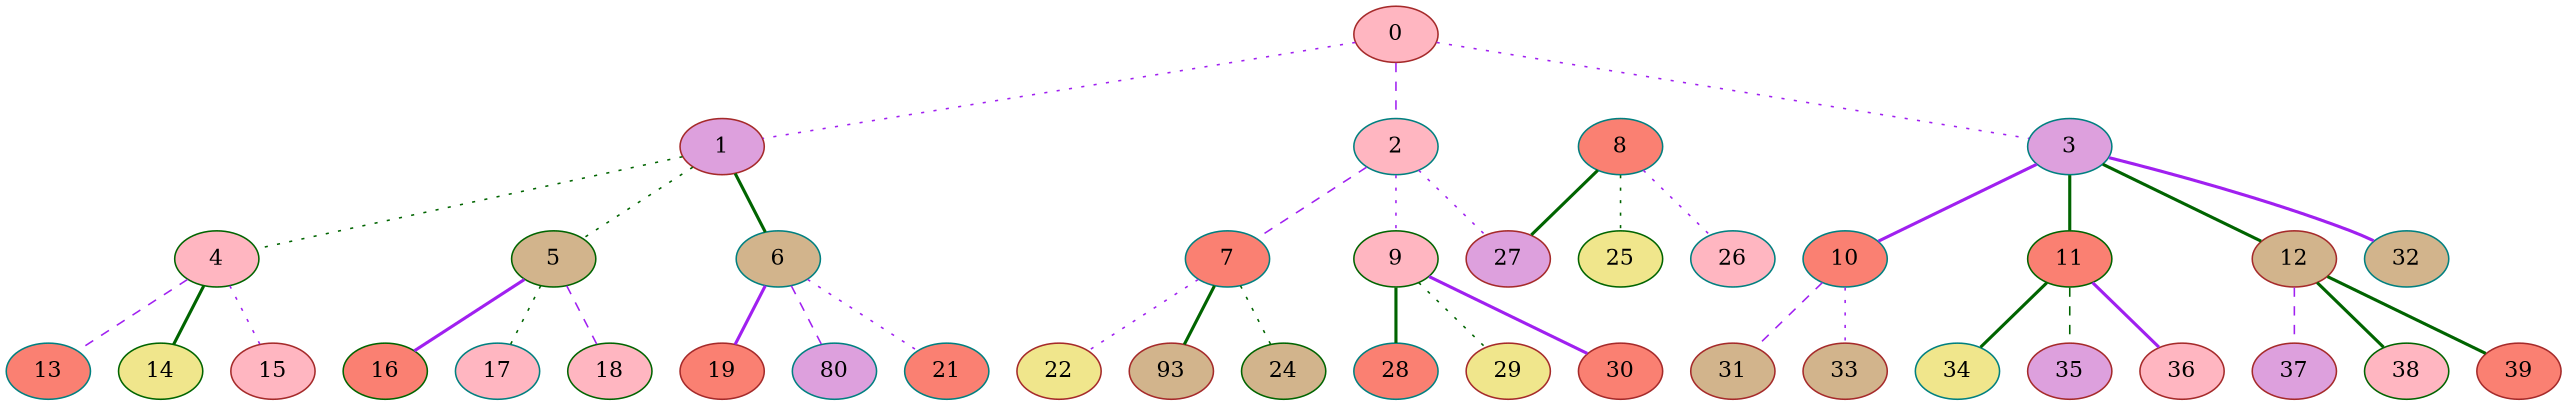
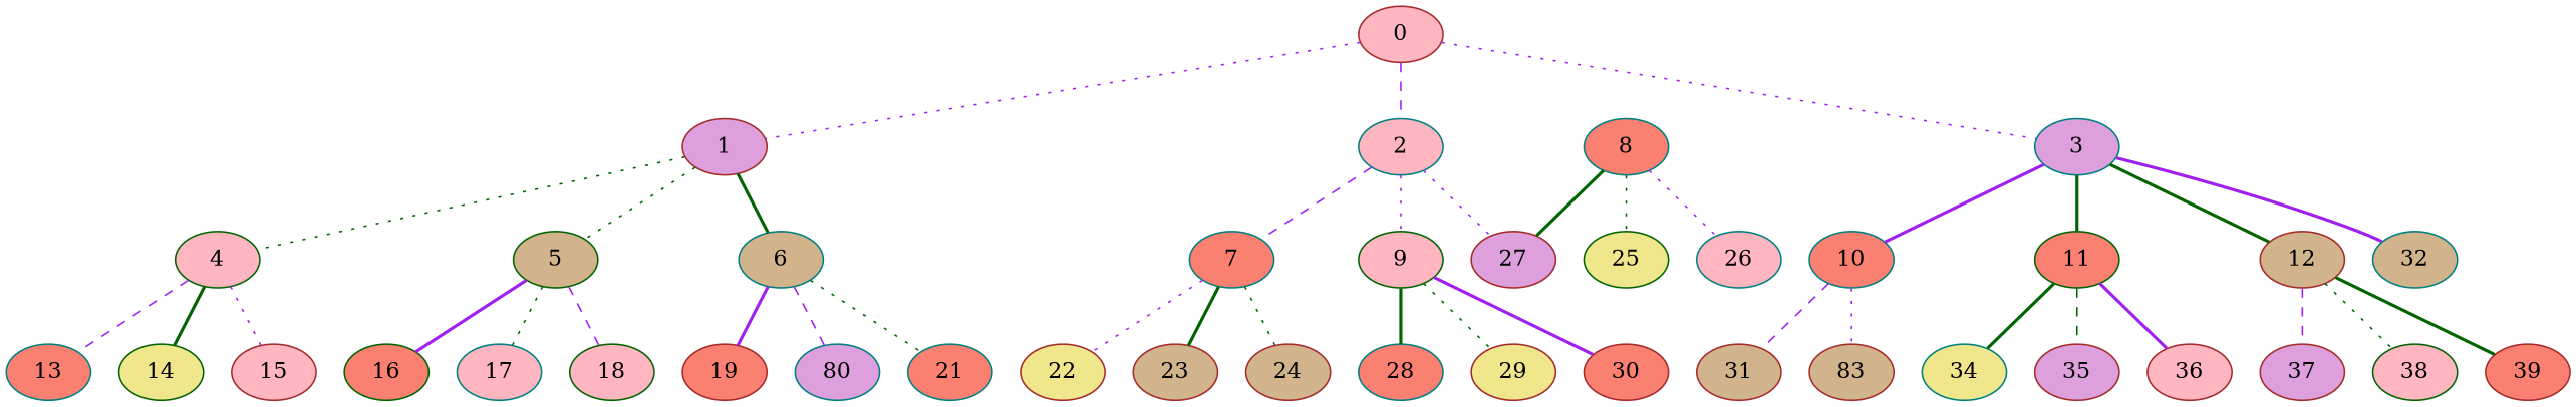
  strict graph {
    node [color=brown fillcolor=salmon style=filled]
    edge [color=purple style=bold]
    1 [fillcolor=plum]
    0 [fillcolor=lightpink]
    2 [color=teal fillcolor=lightpink]
    3 [color=teal fillcolor=plum]
    4 [color=darkgreen fillcolor=lightpink]
    5 [color=darkgreen fillcolor=tan]
    6 [color=teal fillcolor=tan]
    7 [color=teal]
    9 [color=darkgreen fillcolor=lightpink]
    27 [fillcolor=plum]
    10 [color=teal]
    11 [color=darkgreen]
    12 [fillcolor=tan]
    32 [color=teal fillcolor=tan]
    13 [color=teal]
    14 [color=darkgreen fillcolor=khaki]
    15 [fillcolor=lightpink]
    16 [color=darkgreen]
    17 [color=teal fillcolor=lightpink]
    18 [color=darkgreen fillcolor=lightpink]
    19
    n22 [color=teal fillcolor=plum label=80]
    21 [color=teal]
    22 [fillcolor=khaki]
-   23 [fillcolor=tan label=93]
-   24 [color=darkgreen fillcolor=tan]
+   23 [fillcolor=tan]
+   24 [fillcolor=tan]
    8 [color=teal]
    25 [color=darkgreen fillcolor=khaki]
    26 [color=teal fillcolor=lightpink]
    28 [color=teal]
    29 [fillcolor=khaki]
    30
    31 [fillcolor=tan]
-   33 [fillcolor=tan]
+   33 [fillcolor=tan label=83]
    34 [color=teal fillcolor=khaki]
    35 [fillcolor=plum]
    36 [fillcolor=lightpink]
    37 [fillcolor=plum]
    38 [color=darkgreen fillcolor=lightpink]
    39
    1 -- 4 [color=darkgreen style=dotted]
    1 -- 5 [color=darkgreen style=dotted]
    1 -- 6 [color=darkgreen]
    0 -- 1 [style=dotted]
    0 -- 2 [style=dashed]
    0 -- 3 [style=dotted]
    2 -- 7 [style=dashed]
    2 -- 9 [style=dotted]
    2 -- 27 [style=dotted]
    3 -- 10
    3 -- 11 [color=darkgreen]
    3 -- 12 [color=darkgreen]
    3 -- 32
    4 -- 13 [style=dashed]
    4 -- 14 [color=darkgreen]
    4 -- 15 [style=dotted]
    5 -- 16
    5 -- 17 [color=darkgreen style=dotted]
    5 -- 18 [style=dashed]
    6 -- 19
    6 -- n22 [style=dashed]
-   6 -- 21 [style=dotted]
+   6 -- 21 [color=darkgreen style=dotted]
    7 -- 22 [style=dotted]
    7 -- 23 [color=darkgreen]
    7 -- 24 [color=darkgreen style=dotted]
    9 -- 28 [color=darkgreen]
    9 -- 29 [color=darkgreen style=dotted]
    9 -- 30
    10 -- 31 [style=dashed]
    10 -- 33 [style=dotted]
    11 -- 34 [color=darkgreen]
    11 -- 35 [color=darkgreen style=dashed]
    11 -- 36
    12 -- 37 [style=dashed]
-   12 -- 38 [color=darkgreen]
+   12 -- 38 [color=darkgreen style=dotted]
    12 -- 39 [color=darkgreen]
    8 -- 27 [color=darkgreen]
    8 -- 25 [color=darkgreen style=dotted]
    8 -- 26 [style=dotted]
  }
